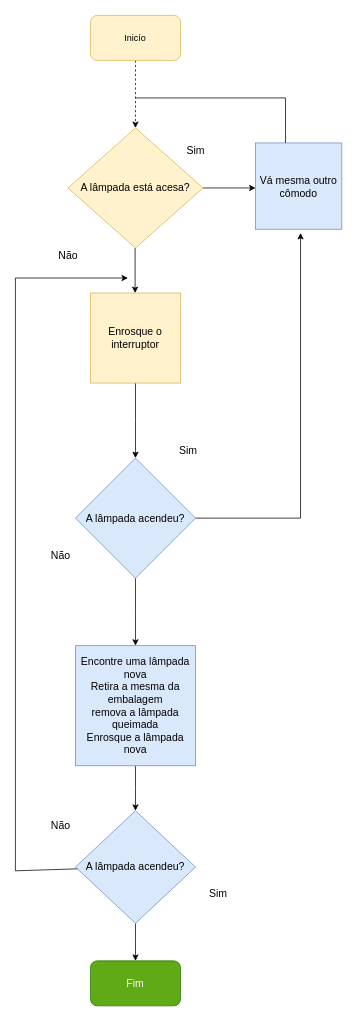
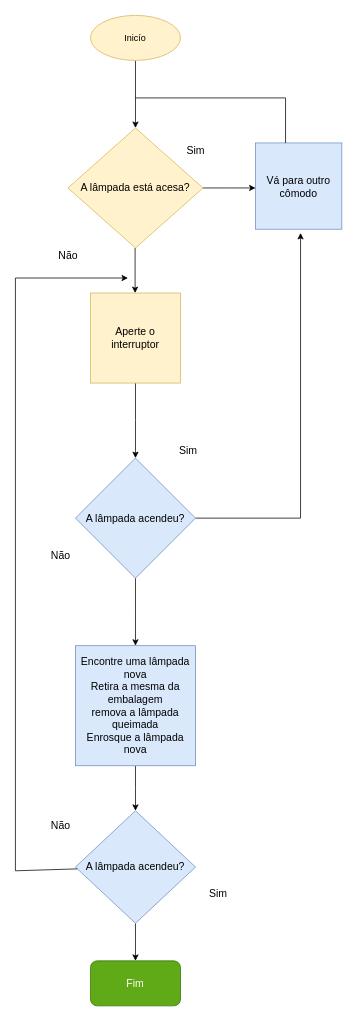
  <mxCell id="0" />
  <mxCell id="1" parent="0" />
- <mxCell id="2" style="edgeStyle=orthogonalEdgeStyle;rounded=0;orthogonalLoop=1;jettySize=auto;html=1;exitX=0.5;exitY=1;exitDx=0;exitDy=0;entryX=0.5;entryY=0;entryDx=0;entryDy=0;fontSize=14;dashed=1;" edge="1" parent="1" source="3" target="5"><mxGeometry relative="1" as="geometry" /></mxCell>
- <mxCell id="3" value="Inicío" style="rounded=1;whiteSpace=wrap;html=1;fillColor=#fff2cc;strokeColor=#d6b656;" vertex="1" parent="1"><mxGeometry x="120" y="20" width="120" height="60" as="geometry" /></mxCell>
+ <mxCell id="2" style="edgeStyle=orthogonalEdgeStyle;rounded=0;orthogonalLoop=1;jettySize=auto;html=1;exitX=0.5;exitY=1;exitDx=0;exitDy=0;entryX=0.5;entryY=0;entryDx=0;entryDy=0;fontSize=14;" edge="1" parent="1" source="3" target="5"><mxGeometry relative="1" as="geometry" /></mxCell>
+ <mxCell id="3" value="Inicío" style="ellipse;whiteSpace=wrap;html=1;fillColor=#fff2cc;strokeColor=#d6b656;" vertex="1" parent="1"><mxGeometry x="120" y="20" width="120" height="60" as="geometry" /></mxCell>
  <mxCell id="4" style="edgeStyle=orthogonalEdgeStyle;rounded=0;orthogonalLoop=1;jettySize=auto;html=1;fontSize=14;" edge="1" parent="1" source="5"><mxGeometry relative="1" as="geometry"><mxPoint x="340" y="250" as="targetPoint" /></mxGeometry></mxCell>
  <mxCell id="5" value="A lâmpada está acesa?" style="rhombus;whiteSpace=wrap;html=1;fontSize=14;fillColor=#fff2cc;strokeColor=#d6b656;" vertex="1" parent="1"><mxGeometry x="90" y="170" width="180" height="160" as="geometry" /></mxCell>
- <mxCell id="6" value="Vá mesma outro cômodo" style="whiteSpace=wrap;html=1;aspect=fixed;fontSize=14;fillColor=#dae8fc;strokeColor=#6c8ebf;" vertex="1" parent="1"><mxGeometry x="340" y="190" width="115" height="115" as="geometry" /></mxCell>
+ <mxCell id="6" value="Vá para outro cômodo" style="whiteSpace=wrap;html=1;aspect=fixed;fontSize=14;fillColor=#dae8fc;strokeColor=#6c8ebf;" vertex="1" parent="1"><mxGeometry x="340" y="190" width="115" height="115" as="geometry" /></mxCell>
  <mxCell id="7" value="" style="endArrow=none;html=1;rounded=0;fontSize=14;" edge="1" parent="1"><mxGeometry width="50" height="50" relative="1" as="geometry"><mxPoint x="380" y="190" as="sourcePoint" /><mxPoint x="380" y="130" as="targetPoint" /></mxGeometry></mxCell>
  <mxCell id="8" value="" style="endArrow=none;html=1;rounded=0;fontSize=14;" edge="1" parent="1"><mxGeometry width="50" height="50" relative="1" as="geometry"><mxPoint x="180" y="130" as="sourcePoint" /><mxPoint x="380" y="130" as="targetPoint" /></mxGeometry></mxCell>
  <mxCell id="9" value="Sim&lt;br&gt;" style="text;html=1;align=center;verticalAlign=middle;resizable=0;points=[];autosize=1;strokeColor=none;fillColor=none;fontSize=14;" vertex="1" parent="1"><mxGeometry x="240" y="190" width="40" height="20" as="geometry" /></mxCell>
  <mxCell id="10" value="Não" style="text;html=1;align=center;verticalAlign=middle;resizable=0;points=[];autosize=1;strokeColor=none;fillColor=none;fontSize=14;" vertex="1" parent="1"><mxGeometry x="70" y="330" width="40" height="20" as="geometry" /></mxCell>
  <mxCell id="11" value="" style="endArrow=classic;html=1;rounded=0;fontSize=14;" edge="1" parent="1"><mxGeometry width="50" height="50" relative="1" as="geometry"><mxPoint x="179.5" y="330" as="sourcePoint" /><mxPoint x="179.5" y="390" as="targetPoint" /></mxGeometry></mxCell>
  <mxCell id="12" style="edgeStyle=orthogonalEdgeStyle;rounded=0;orthogonalLoop=1;jettySize=auto;html=1;exitX=0.5;exitY=1;exitDx=0;exitDy=0;fontSize=14;" edge="1" parent="1" source="13"><mxGeometry relative="1" as="geometry"><mxPoint x="180" y="610" as="targetPoint" /></mxGeometry></mxCell>
- <mxCell id="13" value="Enrosque o interruptor" style="whiteSpace=wrap;html=1;aspect=fixed;fontSize=14;fillColor=#fff2cc;strokeColor=#d6b656;" vertex="1" parent="1"><mxGeometry x="120" y="390" width="120" height="120" as="geometry" /></mxCell>
+ <mxCell id="13" value="Aperte o interruptor" style="whiteSpace=wrap;html=1;aspect=fixed;fontSize=14;fillColor=#fff2cc;strokeColor=#d6b656;" vertex="1" parent="1"><mxGeometry x="120" y="390" width="120" height="120" as="geometry" /></mxCell>
  <mxCell id="14" style="edgeStyle=orthogonalEdgeStyle;rounded=0;orthogonalLoop=1;jettySize=auto;html=1;exitX=1;exitY=0.5;exitDx=0;exitDy=0;fontSize=14;" edge="1" parent="1" source="16"><mxGeometry relative="1" as="geometry"><mxPoint x="400" y="310" as="targetPoint" /><Array as="points"><mxPoint x="400" y="690" /></Array></mxGeometry></mxCell>
  <mxCell id="15" style="edgeStyle=orthogonalEdgeStyle;rounded=0;orthogonalLoop=1;jettySize=auto;html=1;fontSize=14;" edge="1" parent="1" source="16"><mxGeometry relative="1" as="geometry"><mxPoint x="180" y="860" as="targetPoint" /></mxGeometry></mxCell>
  <mxCell id="16" value="A lâmpada acendeu?" style="rhombus;whiteSpace=wrap;html=1;fontSize=14;fillColor=#dae8fc;strokeColor=#6c8ebf;" vertex="1" parent="1"><mxGeometry x="100" y="610" width="160" height="160" as="geometry" /></mxCell>
  <mxCell id="17" value="Sim" style="text;html=1;align=center;verticalAlign=middle;resizable=0;points=[];autosize=1;strokeColor=none;fillColor=none;fontSize=14;" vertex="1" parent="1"><mxGeometry x="230" y="590" width="40" height="20" as="geometry" /></mxCell>
  <mxCell id="18" value="Não" style="text;html=1;align=center;verticalAlign=middle;resizable=0;points=[];autosize=1;strokeColor=none;fillColor=none;fontSize=14;" vertex="1" parent="1"><mxGeometry x="60" y="730" width="40" height="20" as="geometry" /></mxCell>
  <mxCell id="19" style="edgeStyle=orthogonalEdgeStyle;rounded=0;orthogonalLoop=1;jettySize=auto;html=1;fontSize=14;" edge="1" parent="1" source="20"><mxGeometry relative="1" as="geometry"><mxPoint x="180" y="1080" as="targetPoint" /></mxGeometry></mxCell>
  <mxCell id="20" value="Encontre uma lâmpada nova&lt;br&gt;Retira a mesma da embalagem&lt;br&gt;remova a lâmpada queimada&lt;br&gt;Enrosque a lâmpada nova" style="whiteSpace=wrap;html=1;aspect=fixed;fontSize=14;fillColor=#dae8fc;strokeColor=#6c8ebf;" vertex="1" parent="1"><mxGeometry x="100" y="860" width="160" height="160" as="geometry" /></mxCell>
  <mxCell id="21" style="edgeStyle=orthogonalEdgeStyle;rounded=0;orthogonalLoop=1;jettySize=auto;html=1;exitX=0.5;exitY=1;exitDx=0;exitDy=0;fontSize=14;" edge="1" parent="1" source="22"><mxGeometry relative="1" as="geometry"><mxPoint x="180" y="1280" as="targetPoint" /></mxGeometry></mxCell>
  <mxCell id="22" value="A lâmpada acendeu?" style="rhombus;whiteSpace=wrap;html=1;fontSize=14;fillColor=#dae8fc;strokeColor=#6c8ebf;" vertex="1" parent="1"><mxGeometry x="100" y="1080" width="160" height="150" as="geometry" /></mxCell>
  <mxCell id="23" value="Sim" style="text;html=1;align=center;verticalAlign=middle;resizable=0;points=[];autosize=1;strokeColor=none;fillColor=none;fontSize=14;" vertex="1" parent="1"><mxGeometry x="270" y="1180" width="40" height="20" as="geometry" /></mxCell>
  <mxCell id="24" value="Fim" style="rounded=1;whiteSpace=wrap;html=1;fontSize=14;fillColor=#60a917;strokeColor=#2D7600;fontColor=#ffffff;" vertex="1" parent="1"><mxGeometry x="120" y="1280" width="120" height="60" as="geometry" /></mxCell>
  <mxCell id="25" value="" style="endArrow=none;html=1;rounded=0;fontSize=14;" edge="1" parent="1"><mxGeometry width="50" height="50" relative="1" as="geometry"><mxPoint x="20" y="1160" as="sourcePoint" /><mxPoint x="20" y="370" as="targetPoint" /></mxGeometry></mxCell>
  <mxCell id="26" value="" style="endArrow=classic;html=1;rounded=0;fontSize=14;" edge="1" parent="1"><mxGeometry width="50" height="50" relative="1" as="geometry"><mxPoint x="20" y="370" as="sourcePoint" /><mxPoint x="170" y="370" as="targetPoint" /></mxGeometry></mxCell>
  <mxCell id="27" value="" style="endArrow=none;html=1;rounded=0;fontSize=14;" edge="1" parent="1" target="22"><mxGeometry width="50" height="50" relative="1" as="geometry"><mxPoint x="20" y="1160" as="sourcePoint" /><mxPoint x="70" y="1110" as="targetPoint" /></mxGeometry></mxCell>
  <mxCell id="28" value="Não" style="text;html=1;align=center;verticalAlign=middle;resizable=0;points=[];autosize=1;strokeColor=none;fillColor=none;fontSize=14;" vertex="1" parent="1"><mxGeometry x="60" y="1090" width="40" height="20" as="geometry" /></mxCell>
